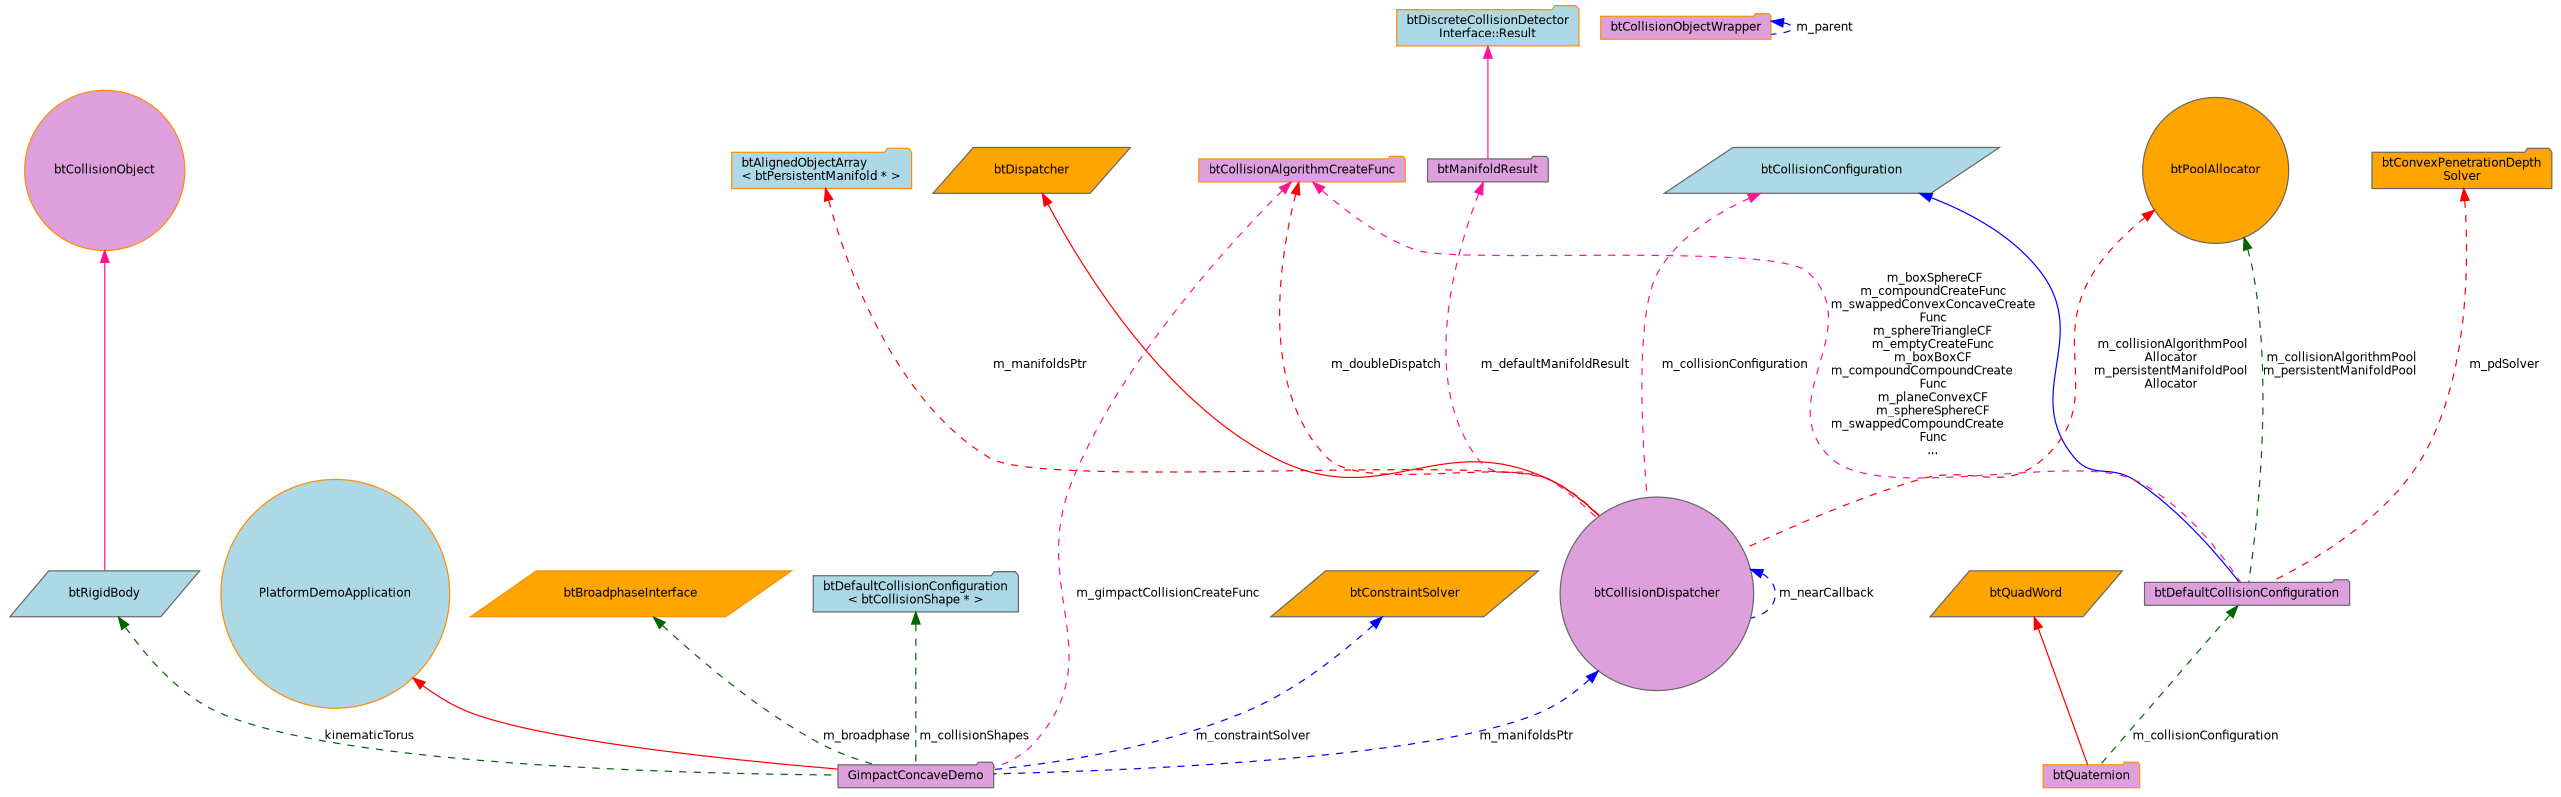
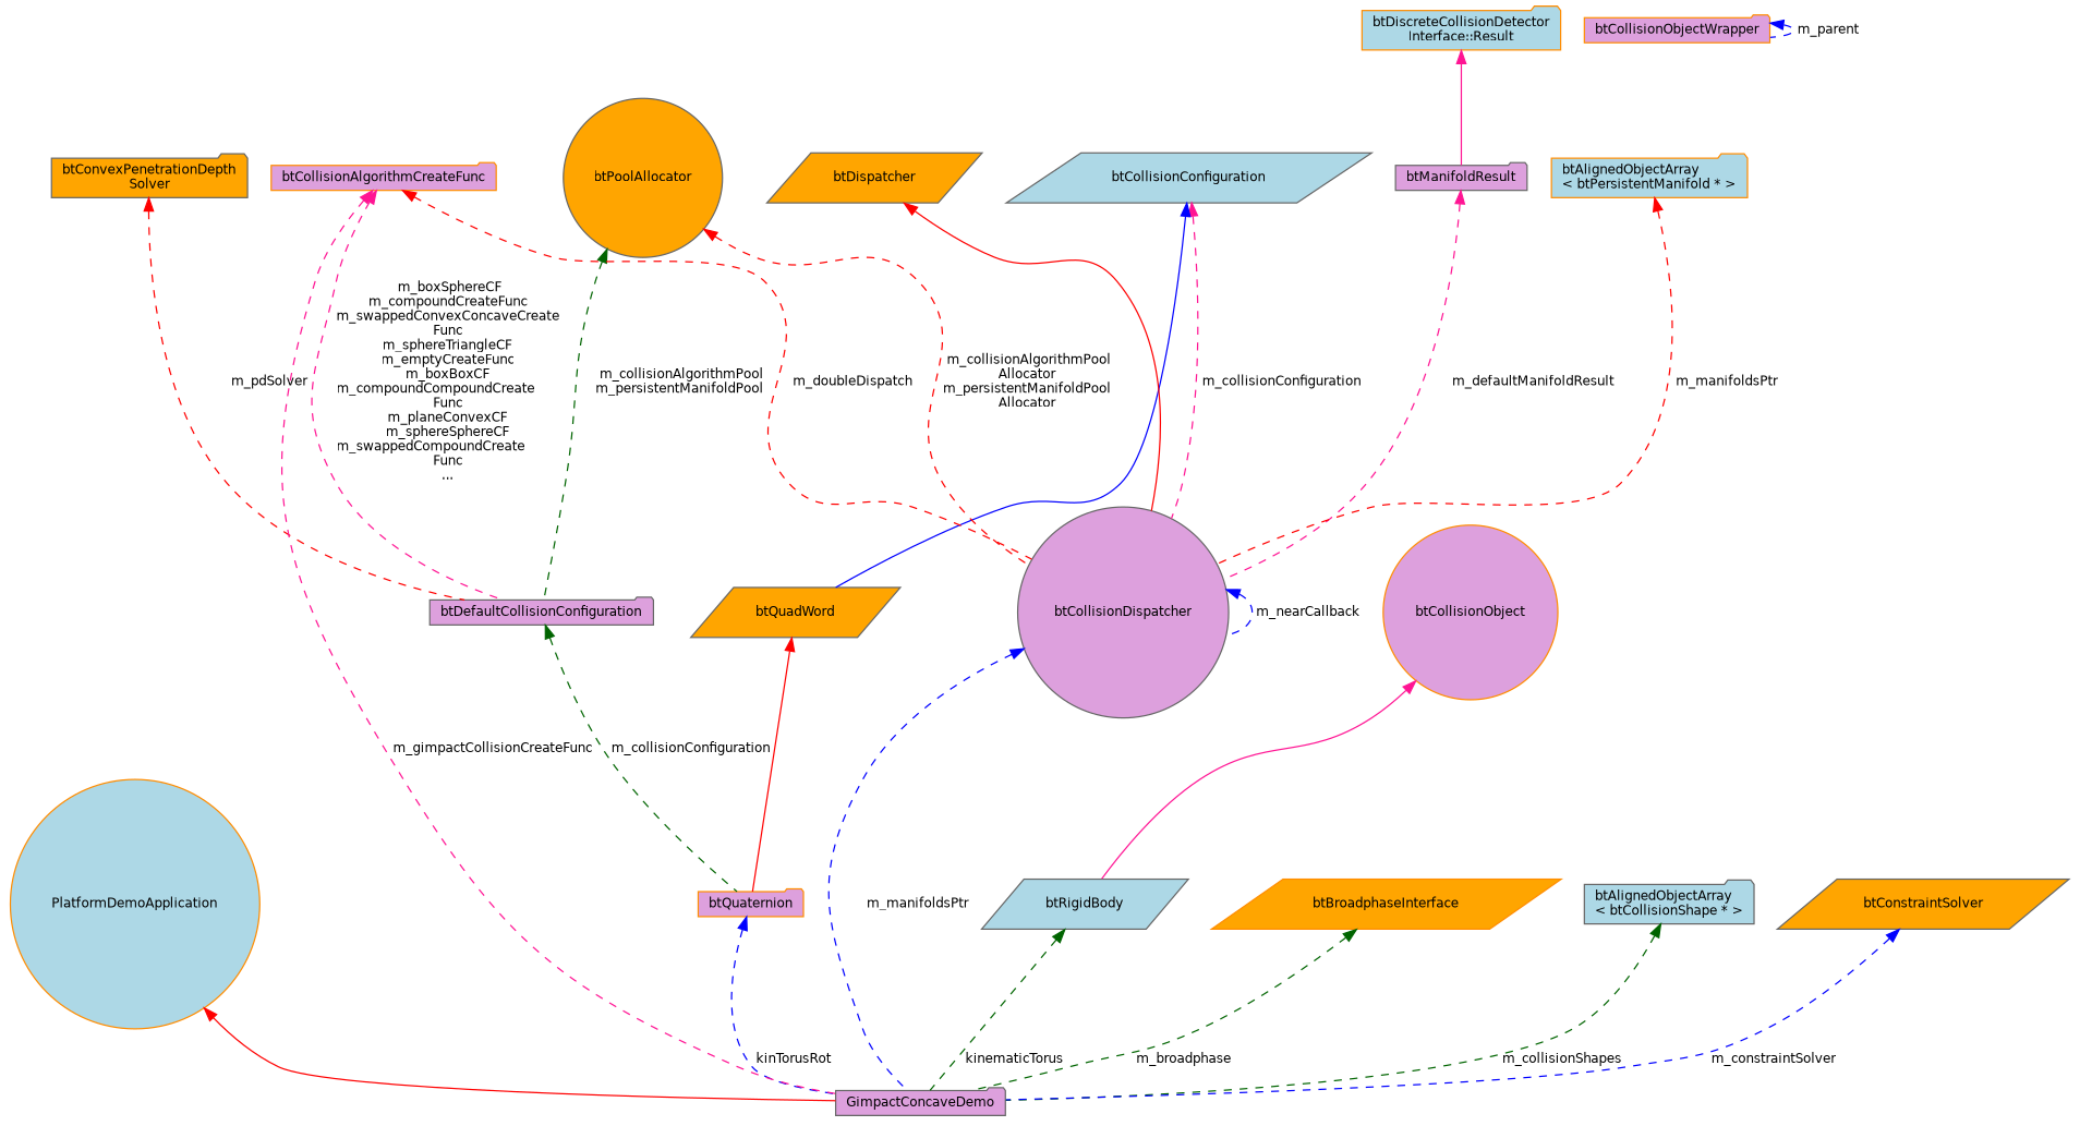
  digraph {
    rankdir=TB
    node [color=gray40 fillcolor=plum fontname=Helvetica fontsize=10 shape=folder style=filled]
    edge [color=red dir=back fontname=Helvetica fontsize=10 labelfontname=Helvetica labelfontsize=10 style=dashed]
    n1 [fontcolor=black height=0.2 label=GimpactConcaveDemo width=0.4]
    n2 [color=darkorange fillcolor=lightblue height=0.2 label=PlatformDemoApplication shape=circle width=0.4]
    n3 [height=0.2 label=btDefaultCollisionConfiguration width=0.4]
    n4 [color=darkorange height=0.2 label=btQuaternion width=0.4]
    n5 [fillcolor=lightblue height=0.2 label=btCollisionConfiguration shape=parallelogram width=0.4]
    n6 [height=0.2 label=btCollisionDispatcher shape=circle width=0.4]
    n7 [fillcolor=orange height=0.2 label=btPoolAllocator shape=circle width=0.4]
    n8 [fillcolor=orange height=0.2 label="btConvexPenetrationDepth\lSolver" width=0.4]
    n9 [color=darkorange height=0.2 label=btCollisionAlgorithmCreateFunc width=0.4]
    n10 [fillcolor=orange height=0.2 label=btQuadWord shape=parallelogram width=0.4]
    n11 [fillcolor=lightblue height=0.2 label=btRigidBody shape=parallelogram width=0.4]
    n12 [color=darkorange height=0.2 label=btCollisionObject shape=circle width=0.4]
    n13 [fillcolor=orange height=0.2 label=btDispatcher shape=parallelogram width=0.4]
    n14 [height=0.2 label=btManifoldResult width=0.4]
    n15 [color=darkorange fillcolor=lightblue height=0.2 label="btDiscreteCollisionDetector\lInterface::Result" width=0.4]
    n16 [color=darkorange height=0.2 label=btCollisionObjectWrapper width=0.4]
    n17 [color=darkorange fillcolor=lightblue height=0.2 label="btAlignedObjectArray\l\< btPersistentManifold * \>" width=0.4]
    n18 [color=darkorange fillcolor=orange height=0.2 label=btBroadphaseInterface shape=parallelogram width=0.4]
-   n19 [fillcolor=lightblue height=0.2 label="btDefaultCollisionConfiguration\l\< btCollisionShape * \>" width=0.4]
+   n19 [fillcolor=lightblue height=0.2 label="btAlignedObjectArray\l\< btCollisionShape * \>" width=0.4]
    n20 [fillcolor=orange height=0.2 label=btConstraintSolver shape=parallelogram width=0.4]
    n2 -> n1 [style=solid]
    n3 -> n4 [color=darkgreen label=" m_collisionConfiguration"]
-   n5 -> n3 [color=blue style=solid]
+   n4 -> n1 [color=blue label=" kinTorusRot"]
+   n5 -> n10 [color=blue style=solid]
    n5 -> n6 [color=deeppink label=" m_collisionConfiguration"]
    n6 -> n1 [color=blue label=" m_manifoldsPtr"]
    n6 -> n6 [color=blue label=" m_nearCallback"]
    n7 -> n3 [color=darkgreen label=" m_collisionAlgorithmPool\nm_persistentManifoldPool"]
    n7 -> n6 [label=" m_collisionAlgorithmPool\lAllocator\nm_persistentManifoldPool\lAllocator"]
    n8 -> n3 [label=" m_pdSolver"]
    n9 -> n1 [color=deeppink label=" m_gimpactCollisionCreateFunc"]
    n9 -> n3 [color=deeppink label=" m_boxSphereCF\nm_compoundCreateFunc\nm_swappedConvexConcaveCreate\lFunc\nm_sphereTriangleCF\nm_emptyCreateFunc\nm_boxBoxCF\nm_compoundCompoundCreate\lFunc\nm_planeConvexCF\nm_sphereSphereCF\nm_swappedCompoundCreate\lFunc\n..."]
    n9 -> n6 [label=" m_doubleDispatch"]
    n10 -> n4 [style=solid]
    n11 -> n1 [color=darkgreen label=" kinematicTorus"]
    n12 -> n11 [color=deeppink style=solid]
    n13 -> n6 [style=solid]
    n14 -> n6 [color=deeppink label=" m_defaultManifoldResult"]
    n15 -> n14 [color=deeppink style=solid]
    n16 -> n16 [color=blue label=" m_parent"]
    n17 -> n6 [label=" m_manifoldsPtr"]
    n18 -> n1 [color=darkgreen label=" m_broadphase"]
    n19 -> n1 [color=darkgreen label=" m_collisionShapes"]
    n20 -> n1 [color=blue label=" m_constraintSolver"]
  }
